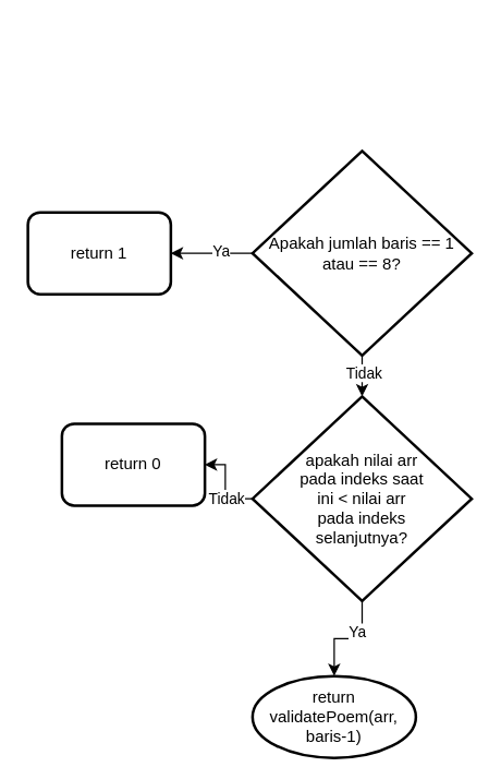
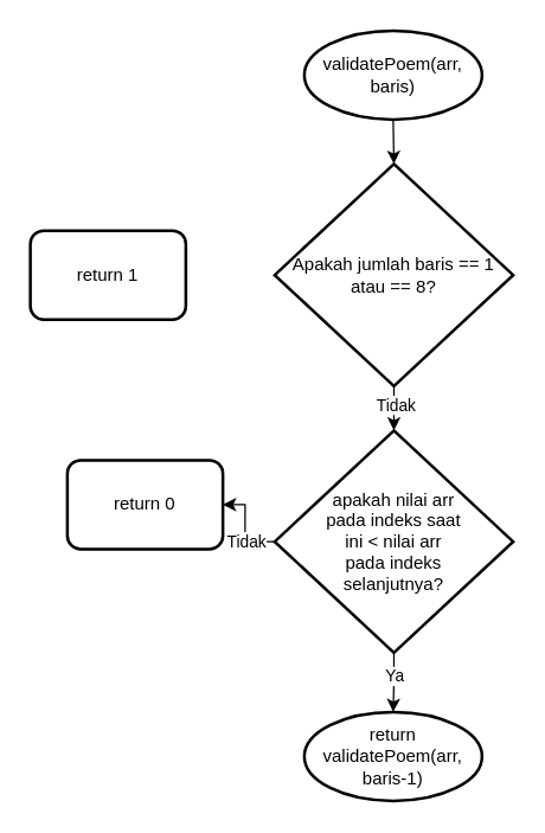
  <mxCell id="0" />
  <mxCell id="1" parent="0" />
+ <mxCell id="2" style="edgeStyle=orthogonalEdgeStyle;rounded=0;orthogonalLoop=1;jettySize=auto;html=1;exitX=0.5;exitY=1;exitDx=0;exitDy=0;exitPerimeter=0;entryX=0.5;entryY=0;entryDx=0;entryDy=0;" parent="1" source="3" target="8" edge="1"><mxGeometry relative="1" as="geometry"><mxPoint x="265" y="110" as="targetPoint" /></mxGeometry></mxCell>
+ <mxCell id="3" value="validatePoem(arr, baris)" style="strokeWidth=2;html=1;shape=mxgraph.flowchart.start_1;whiteSpace=wrap;" parent="1" vertex="1"><mxGeometry x="205" y="20" width="120" height="60" as="geometry" /></mxCell>
  <mxCell id="4" style="edgeStyle=orthogonalEdgeStyle;rounded=0;orthogonalLoop=1;jettySize=auto;html=1;exitX=0.5;exitY=1;exitDx=0;exitDy=0;entryX=0.5;entryY=0;entryDx=0;entryDy=0;" edge="1" parent="1" source="8" target="13"><mxGeometry relative="1" as="geometry" /></mxCell>
  <mxCell id="5" value="Tidak" style="edgeLabel;html=1;align=center;verticalAlign=middle;resizable=0;points=[];" vertex="1" connectable="0" parent="4"><mxGeometry x="-0.259" y="1" relative="1" as="geometry"><mxPoint y="1" as="offset" /></mxGeometry></mxCell>
- <mxCell id="6" style="edgeStyle=orthogonalEdgeStyle;rounded=0;orthogonalLoop=1;jettySize=auto;html=1;exitX=0;exitY=0.5;exitDx=0;exitDy=0;entryX=1;entryY=0.5;entryDx=0;entryDy=0;" edge="1" parent="1" source="8" target="15"><mxGeometry relative="1" as="geometry" /></mxCell>
- <mxCell id="7" value="Ya" style="edgeLabel;html=1;align=center;verticalAlign=middle;resizable=0;points=[];" vertex="1" connectable="0" parent="6"><mxGeometry x="-0.216" y="-2" relative="1" as="geometry"><mxPoint as="offset" /></mxGeometry></mxCell>
  <mxCell id="8" value="Apakah jumlah baris == 1 atau == 8?" style="rhombus;whiteSpace=wrap;html=1;strokeWidth=2;" vertex="1" parent="1"><mxGeometry x="185" y="110" width="161" height="150" as="geometry" /></mxCell>
  <mxCell id="9" style="edgeStyle=orthogonalEdgeStyle;rounded=0;orthogonalLoop=1;jettySize=auto;html=1;exitX=0.5;exitY=1;exitDx=0;exitDy=0;entryX=0.5;entryY=0;entryDx=0;entryDy=0;entryPerimeter=0;" edge="1" parent="1" source="13" target="16"><mxGeometry relative="1" as="geometry"><mxPoint x="265.5" y="480" as="targetPoint" /></mxGeometry></mxCell>
  <mxCell id="10" value="Ya" style="edgeLabel;html=1;align=center;verticalAlign=middle;resizable=0;points=[];" vertex="1" connectable="0" parent="9"><mxGeometry x="-0.091" y="-2" relative="1" as="geometry"><mxPoint x="2" y="-3" as="offset" /></mxGeometry></mxCell>
  <mxCell id="11" style="edgeStyle=orthogonalEdgeStyle;rounded=0;orthogonalLoop=1;jettySize=auto;html=1;exitX=0;exitY=0.5;exitDx=0;exitDy=0;entryX=1;entryY=0.5;entryDx=0;entryDy=0;" edge="1" parent="1" source="13" target="14"><mxGeometry relative="1" as="geometry" /></mxCell>
  <mxCell id="12" value="Tidak" style="edgeLabel;html=1;align=center;verticalAlign=middle;resizable=0;points=[];" vertex="1" connectable="0" parent="11"><mxGeometry x="-0.294" relative="1" as="geometry"><mxPoint as="offset" /></mxGeometry></mxCell>
  <mxCell id="13" value="apakah nilai arr &lt;br&gt;pada indeks saat &lt;br&gt;ini &amp;lt; nilai arr &lt;br&gt;pada indeks &lt;br&gt;selanjutnya?" style="rhombus;whiteSpace=wrap;html=1;strokeWidth=2;" vertex="1" parent="1"><mxGeometry x="185" y="290" width="161" height="150" as="geometry" /></mxCell>
  <mxCell id="14" value="return 0" style="rounded=1;whiteSpace=wrap;html=1;strokeWidth=2;" vertex="1" parent="1"><mxGeometry x="45" y="310" width="105" height="60" as="geometry" /></mxCell>
  <mxCell id="15" value="return 1" style="rounded=1;whiteSpace=wrap;html=1;strokeWidth=2;" vertex="1" parent="1"><mxGeometry x="20" y="155" width="105" height="60" as="geometry" /></mxCell>
- <mxCell id="16" value="return validatePoem(arr, baris-1)" style="strokeWidth=2;html=1;shape=mxgraph.flowchart.start_1;whiteSpace=wrap;" vertex="1" parent="1"><mxGeometry x="185" y="495" width="120" height="60" as="geometry" /></mxCell>
+ <mxCell id="16" value="return validatePoem(arr, baris-1)" style="strokeWidth=2;html=1;shape=mxgraph.flowchart.start_1;whiteSpace=wrap;" vertex="1" parent="1"><mxGeometry x="205" y="480" width="120" height="60" as="geometry" /></mxCell>
